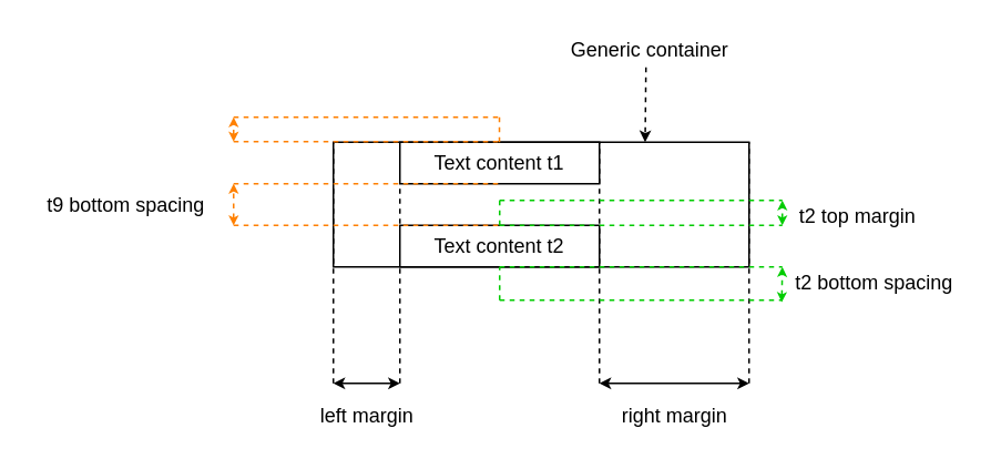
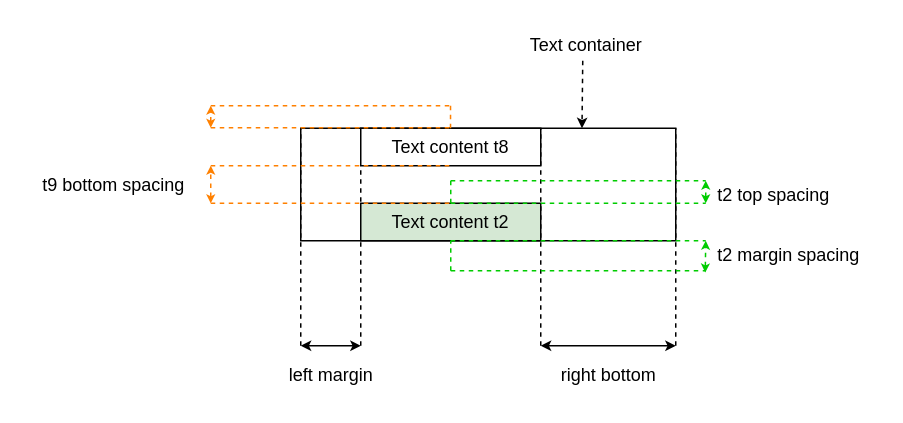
  <mxCell id="0" />
  <mxCell id="1" parent="0" />
  <mxCell id="2" value="" style="rounded=0;whiteSpace=wrap;html=1;" vertex="1" parent="1"><mxGeometry x="200" y="85" width="250" height="75" as="geometry" /></mxCell>
- <mxCell id="3" value="Text content t1" style="rounded=0;whiteSpace=wrap;html=1;" vertex="1" parent="1"><mxGeometry x="240" y="85" width="120" height="25" as="geometry" /></mxCell>
+ <mxCell id="3" value="Text content t8" style="rounded=0;whiteSpace=wrap;html=1;" vertex="1" parent="1"><mxGeometry x="240" y="85" width="120" height="25" as="geometry" /></mxCell>
  <mxCell id="4" value="" style="endArrow=none;dashed=1;html=1;rounded=0;entryX=0;entryY=0;entryDx=0;entryDy=0;" edge="1" parent="1" target="2"><mxGeometry width="50" height="50" relative="1" as="geometry"><mxPoint x="200" y="230" as="sourcePoint" /><mxPoint x="200" y="80" as="targetPoint" /></mxGeometry></mxCell>
  <mxCell id="5" value="" style="endArrow=none;dashed=1;html=1;rounded=0;entryX=0;entryY=1;entryDx=0;entryDy=0;" edge="1" parent="1" target="3"><mxGeometry width="50" height="50" relative="1" as="geometry"><mxPoint x="240" y="230" as="sourcePoint" /><mxPoint x="200" y="142.5" as="targetPoint" /></mxGeometry></mxCell>
- <mxCell id="6" value="Text content t2" style="rounded=0;whiteSpace=wrap;html=1;" vertex="1" parent="1"><mxGeometry x="240" y="135" width="120" height="25" as="geometry" /></mxCell>
+ <mxCell id="6" value="Text content t2" style="rounded=0;whiteSpace=wrap;html=1;fillColor=#d5e8d4;" vertex="1" parent="1"><mxGeometry x="240" y="135" width="120" height="25" as="geometry" /></mxCell>
  <mxCell id="7" value="" style="endArrow=classic;startArrow=classic;html=1;rounded=0;endSize=4;startSize=4;" edge="1" parent="1"><mxGeometry width="50" height="50" relative="1" as="geometry"><mxPoint x="200" y="230" as="sourcePoint" /><mxPoint x="240" y="230" as="targetPoint" /></mxGeometry></mxCell>
  <mxCell id="8" value="left margin" style="text;html=1;align=center;verticalAlign=middle;resizable=0;points=[];autosize=1;strokeColor=none;fillColor=none;" vertex="1" parent="1"><mxGeometry x="185" y="240" width="70" height="20" as="geometry" /></mxCell>
  <mxCell id="9" value="" style="endArrow=none;dashed=1;html=1;strokeWidth=1;rounded=0;entryX=1;entryY=0;entryDx=0;entryDy=0;" edge="1" parent="1" target="3"><mxGeometry width="50" height="50" relative="1" as="geometry"><mxPoint x="360" y="230" as="sourcePoint" /><mxPoint x="330" y="130" as="targetPoint" /></mxGeometry></mxCell>
  <mxCell id="10" value="" style="endArrow=none;dashed=1;html=1;strokeWidth=1;rounded=0;entryX=1;entryY=0;entryDx=0;entryDy=0;" edge="1" parent="1"><mxGeometry width="50" height="50" relative="1" as="geometry"><mxPoint x="450" y="230" as="sourcePoint" /><mxPoint x="450" y="85" as="targetPoint" /></mxGeometry></mxCell>
  <mxCell id="11" value="" style="endArrow=classic;startArrow=classic;html=1;rounded=0;endSize=4;startSize=4;" edge="1" parent="1"><mxGeometry width="50" height="50" relative="1" as="geometry"><mxPoint x="360" y="230" as="sourcePoint" /><mxPoint x="450" y="230" as="targetPoint" /></mxGeometry></mxCell>
- <mxCell id="12" value="right margin" style="text;html=1;align=center;verticalAlign=middle;resizable=0;points=[];autosize=1;strokeColor=none;fillColor=none;" vertex="1" parent="1"><mxGeometry x="365" y="240" width="80" height="20" as="geometry" /></mxCell>
+ <mxCell id="12" value="right bottom" style="text;html=1;align=center;verticalAlign=middle;resizable=0;points=[];autosize=1;strokeColor=none;fillColor=none;" vertex="1" parent="1"><mxGeometry x="365" y="240" width="80" height="20" as="geometry" /></mxCell>
  <mxCell id="13" value="" style="endArrow=none;dashed=1;html=1;rounded=0;strokeWidth=1;entryX=0.5;entryY=0;entryDx=0;entryDy=0;strokeColor=#FF8000;" edge="1" parent="1" target="6"><mxGeometry width="50" height="50" relative="1" as="geometry"><mxPoint x="140" y="135" as="sourcePoint" /><mxPoint x="330" y="130" as="targetPoint" /></mxGeometry></mxCell>
  <mxCell id="14" value="" style="endArrow=none;dashed=1;html=1;rounded=0;strokeWidth=1;entryX=0.5;entryY=0;entryDx=0;entryDy=0;strokeColor=#FF8000;" edge="1" parent="1"><mxGeometry width="50" height="50" relative="1" as="geometry"><mxPoint x="140" y="110" as="sourcePoint" /><mxPoint x="300" y="110" as="targetPoint" /></mxGeometry></mxCell>
  <mxCell id="15" value="" style="endArrow=classic;startArrow=classic;html=1;rounded=0;dashed=1;strokeWidth=1;strokeColor=#FF8000;endSize=3;startSize=3;" edge="1" parent="1"><mxGeometry width="50" height="50" relative="1" as="geometry"><mxPoint x="140" y="135" as="sourcePoint" /><mxPoint x="140" y="110" as="targetPoint" /></mxGeometry></mxCell>
  <mxCell id="16" value="t9 bottom spacing" style="text;html=1;align=center;verticalAlign=middle;resizable=0;points=[];autosize=1;strokeColor=none;fillColor=none;" vertex="1" parent="1"><mxGeometry x="20" y="112.5" width="110" height="20" as="geometry" /></mxCell>
  <mxCell id="17" value="" style="endArrow=none;dashed=1;html=1;rounded=0;strokeColor=#00CC00;strokeWidth=1;exitX=0.5;exitY=0;exitDx=0;exitDy=0;" edge="1" parent="1" source="6"><mxGeometry width="50" height="50" relative="1" as="geometry"><mxPoint x="280" y="180" as="sourcePoint" /><mxPoint x="300" y="120" as="targetPoint" /></mxGeometry></mxCell>
  <mxCell id="18" value="" style="endArrow=classic;dashed=1;html=1;rounded=0;strokeColor=#00CC00;strokeWidth=1;exitX=0.5;exitY=0;exitDx=0;exitDy=0;startArrow=classic;startFill=1;endFill=1;endSize=3;startSize=3;" edge="1" parent="1"><mxGeometry width="50" height="50" relative="1" as="geometry"><mxPoint x="470" y="135" as="sourcePoint" /><mxPoint x="470" y="120" as="targetPoint" /></mxGeometry></mxCell>
  <mxCell id="19" value="" style="endArrow=none;dashed=1;html=1;rounded=0;strokeColor=#00CC00;strokeWidth=1;" edge="1" parent="1"><mxGeometry width="50" height="50" relative="1" as="geometry"><mxPoint x="300" y="120" as="sourcePoint" /><mxPoint x="470" y="120" as="targetPoint" /></mxGeometry></mxCell>
  <mxCell id="20" value="" style="endArrow=none;dashed=1;html=1;rounded=0;strokeColor=#00CC00;strokeWidth=1;" edge="1" parent="1"><mxGeometry width="50" height="50" relative="1" as="geometry"><mxPoint x="300" y="135" as="sourcePoint" /><mxPoint x="470" y="135" as="targetPoint" /></mxGeometry></mxCell>
- <mxCell id="21" value="t2 top margin" style="text;html=1;align=center;verticalAlign=middle;resizable=0;points=[];autosize=1;strokeColor=none;fillColor=none;" vertex="1" parent="1"><mxGeometry x="470" y="120" width="90" height="20" as="geometry" /></mxCell>
+ <mxCell id="21" value="t2 top spacing" style="text;html=1;align=center;verticalAlign=middle;resizable=0;points=[];autosize=1;strokeColor=none;fillColor=none;" vertex="1" parent="1"><mxGeometry x="470" y="120" width="90" height="20" as="geometry" /></mxCell>
  <mxCell id="22" value="" style="endArrow=none;dashed=1;html=1;rounded=0;strokeWidth=1;entryX=0.5;entryY=0;entryDx=0;entryDy=0;strokeColor=#FF8000;" edge="1" parent="1"><mxGeometry width="50" height="50" relative="1" as="geometry"><mxPoint x="140" y="84.69" as="sourcePoint" /><mxPoint x="300" y="84.69" as="targetPoint" /></mxGeometry></mxCell>
  <mxCell id="23" value="" style="endArrow=none;dashed=1;html=1;rounded=0;strokeWidth=1;entryX=0.5;entryY=0;entryDx=0;entryDy=0;strokeColor=#FF8000;" edge="1" parent="1"><mxGeometry width="50" height="50" relative="1" as="geometry"><mxPoint x="140" y="70" as="sourcePoint" /><mxPoint x="300" y="70" as="targetPoint" /></mxGeometry></mxCell>
  <mxCell id="24" value="" style="endArrow=classic;startArrow=classic;html=1;rounded=0;dashed=1;strokeWidth=1;strokeColor=#FF8000;endSize=3;startSize=3;" edge="1" parent="1"><mxGeometry width="50" height="50" relative="1" as="geometry"><mxPoint x="140" y="84.69" as="sourcePoint" /><mxPoint x="140" y="70" as="targetPoint" /></mxGeometry></mxCell>
  <mxCell id="25" value="" style="endArrow=none;dashed=1;html=1;rounded=0;strokeColor=#FF8000;strokeWidth=1;exitX=0.5;exitY=0;exitDx=0;exitDy=0;" edge="1" parent="1"><mxGeometry width="50" height="50" relative="1" as="geometry"><mxPoint x="299.85" y="85" as="sourcePoint" /><mxPoint x="299.85" y="70" as="targetPoint" /></mxGeometry></mxCell>
  <mxCell id="26" value="" style="endArrow=none;dashed=1;html=1;rounded=0;strokeColor=#00CC00;strokeWidth=1;" edge="1" parent="1"><mxGeometry width="50" height="50" relative="1" as="geometry"><mxPoint x="300" y="180" as="sourcePoint" /><mxPoint x="300" y="160" as="targetPoint" /></mxGeometry></mxCell>
  <mxCell id="27" value="" style="endArrow=classic;dashed=1;html=1;rounded=0;strokeColor=#00CC00;strokeWidth=1;exitX=-0.003;exitY=1.058;exitDx=0;exitDy=0;startArrow=classic;startFill=1;endFill=1;endSize=3;startSize=3;exitPerimeter=0;" edge="1" parent="1" source="30"><mxGeometry width="50" height="50" relative="1" as="geometry"><mxPoint x="470" y="175" as="sourcePoint" /><mxPoint x="470" y="160" as="targetPoint" /></mxGeometry></mxCell>
  <mxCell id="28" value="" style="endArrow=none;dashed=1;html=1;rounded=0;strokeColor=#00CC00;strokeWidth=1;" edge="1" parent="1"><mxGeometry width="50" height="50" relative="1" as="geometry"><mxPoint x="300" y="160" as="sourcePoint" /><mxPoint x="470" y="160" as="targetPoint" /></mxGeometry></mxCell>
  <mxCell id="29" value="" style="endArrow=none;dashed=1;html=1;rounded=0;strokeColor=#00CC00;strokeWidth=1;" edge="1" parent="1"><mxGeometry width="50" height="50" relative="1" as="geometry"><mxPoint x="300" y="180" as="sourcePoint" /><mxPoint x="470" y="180" as="targetPoint" /></mxGeometry></mxCell>
- <mxCell id="30" value="t2 bottom spacing" style="text;html=1;align=center;verticalAlign=middle;resizable=0;points=[];autosize=1;strokeColor=none;fillColor=none;" vertex="1" parent="1"><mxGeometry x="470" y="160" width="110" height="20" as="geometry" /></mxCell>
+ <mxCell id="30" value="t2 margin spacing" style="text;html=1;align=center;verticalAlign=middle;resizable=0;points=[];autosize=1;strokeColor=none;fillColor=none;" vertex="1" parent="1"><mxGeometry x="470" y="160" width="110" height="20" as="geometry" /></mxCell>
  <mxCell id="31" value="" style="endArrow=classic;html=1;rounded=0;dashed=1;startSize=4;endSize=4;strokeColor=#000000;strokeWidth=1;entryX=0.75;entryY=0;entryDx=0;entryDy=0;" edge="1" parent="1" target="2"><mxGeometry width="50" height="50" relative="1" as="geometry"><mxPoint x="388" y="40" as="sourcePoint" /><mxPoint x="390" y="120" as="targetPoint" /></mxGeometry></mxCell>
- <mxCell id="32" value="Generic container" style="text;html=1;align=center;verticalAlign=middle;resizable=0;points=[];autosize=1;strokeColor=none;fillColor=none;" vertex="1" parent="1"><mxGeometry x="335" y="20" width="110" height="20" as="geometry" /></mxCell>
+ <mxCell id="32" value="Text container" style="text;html=1;align=center;verticalAlign=middle;resizable=0;points=[];autosize=1;strokeColor=none;fillColor=none;" vertex="1" parent="1"><mxGeometry x="335" y="20" width="110" height="20" as="geometry" /></mxCell>
